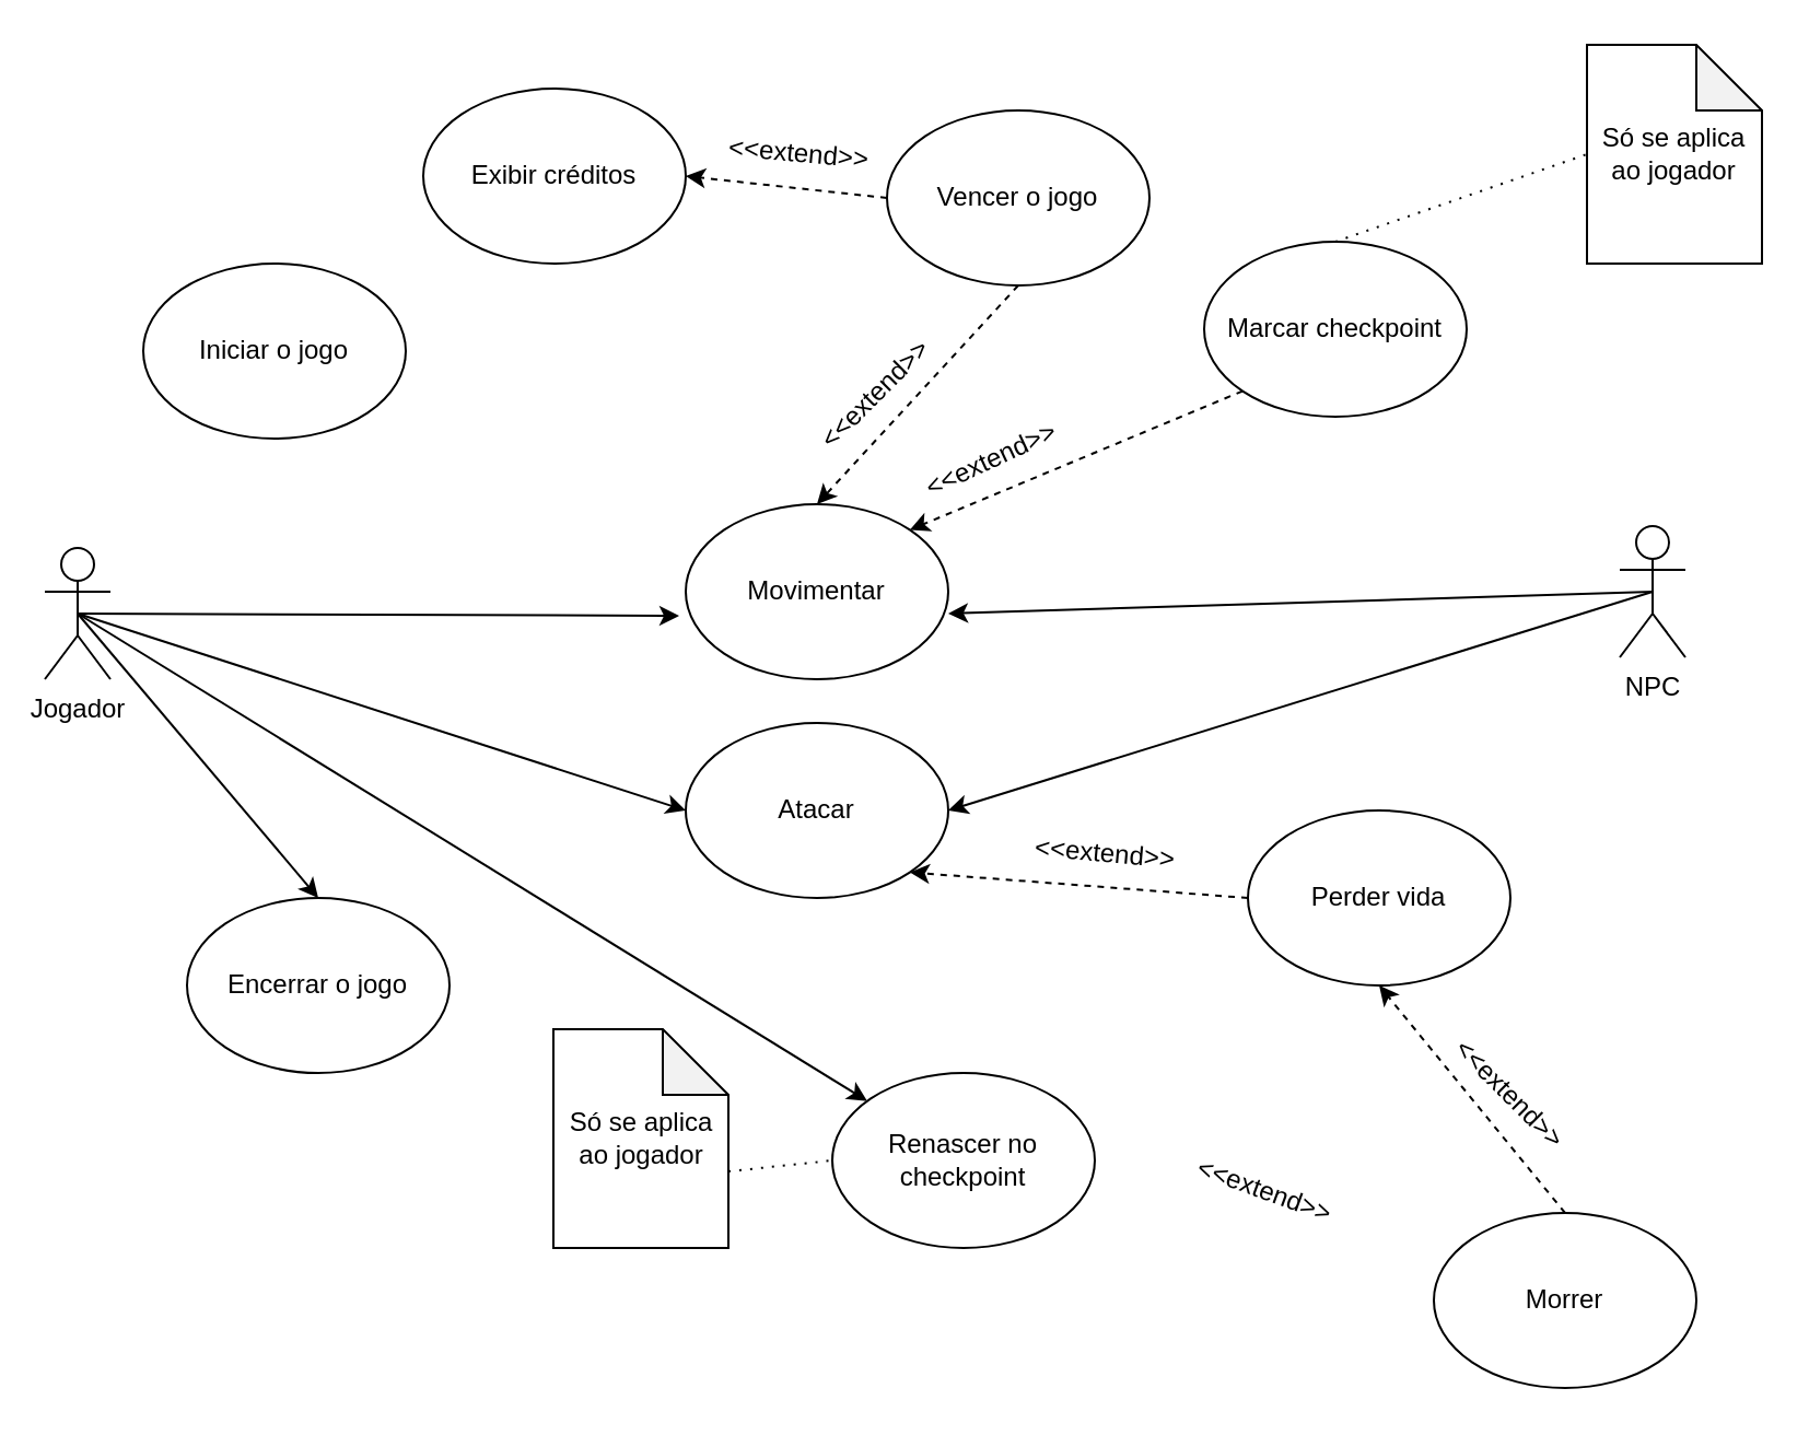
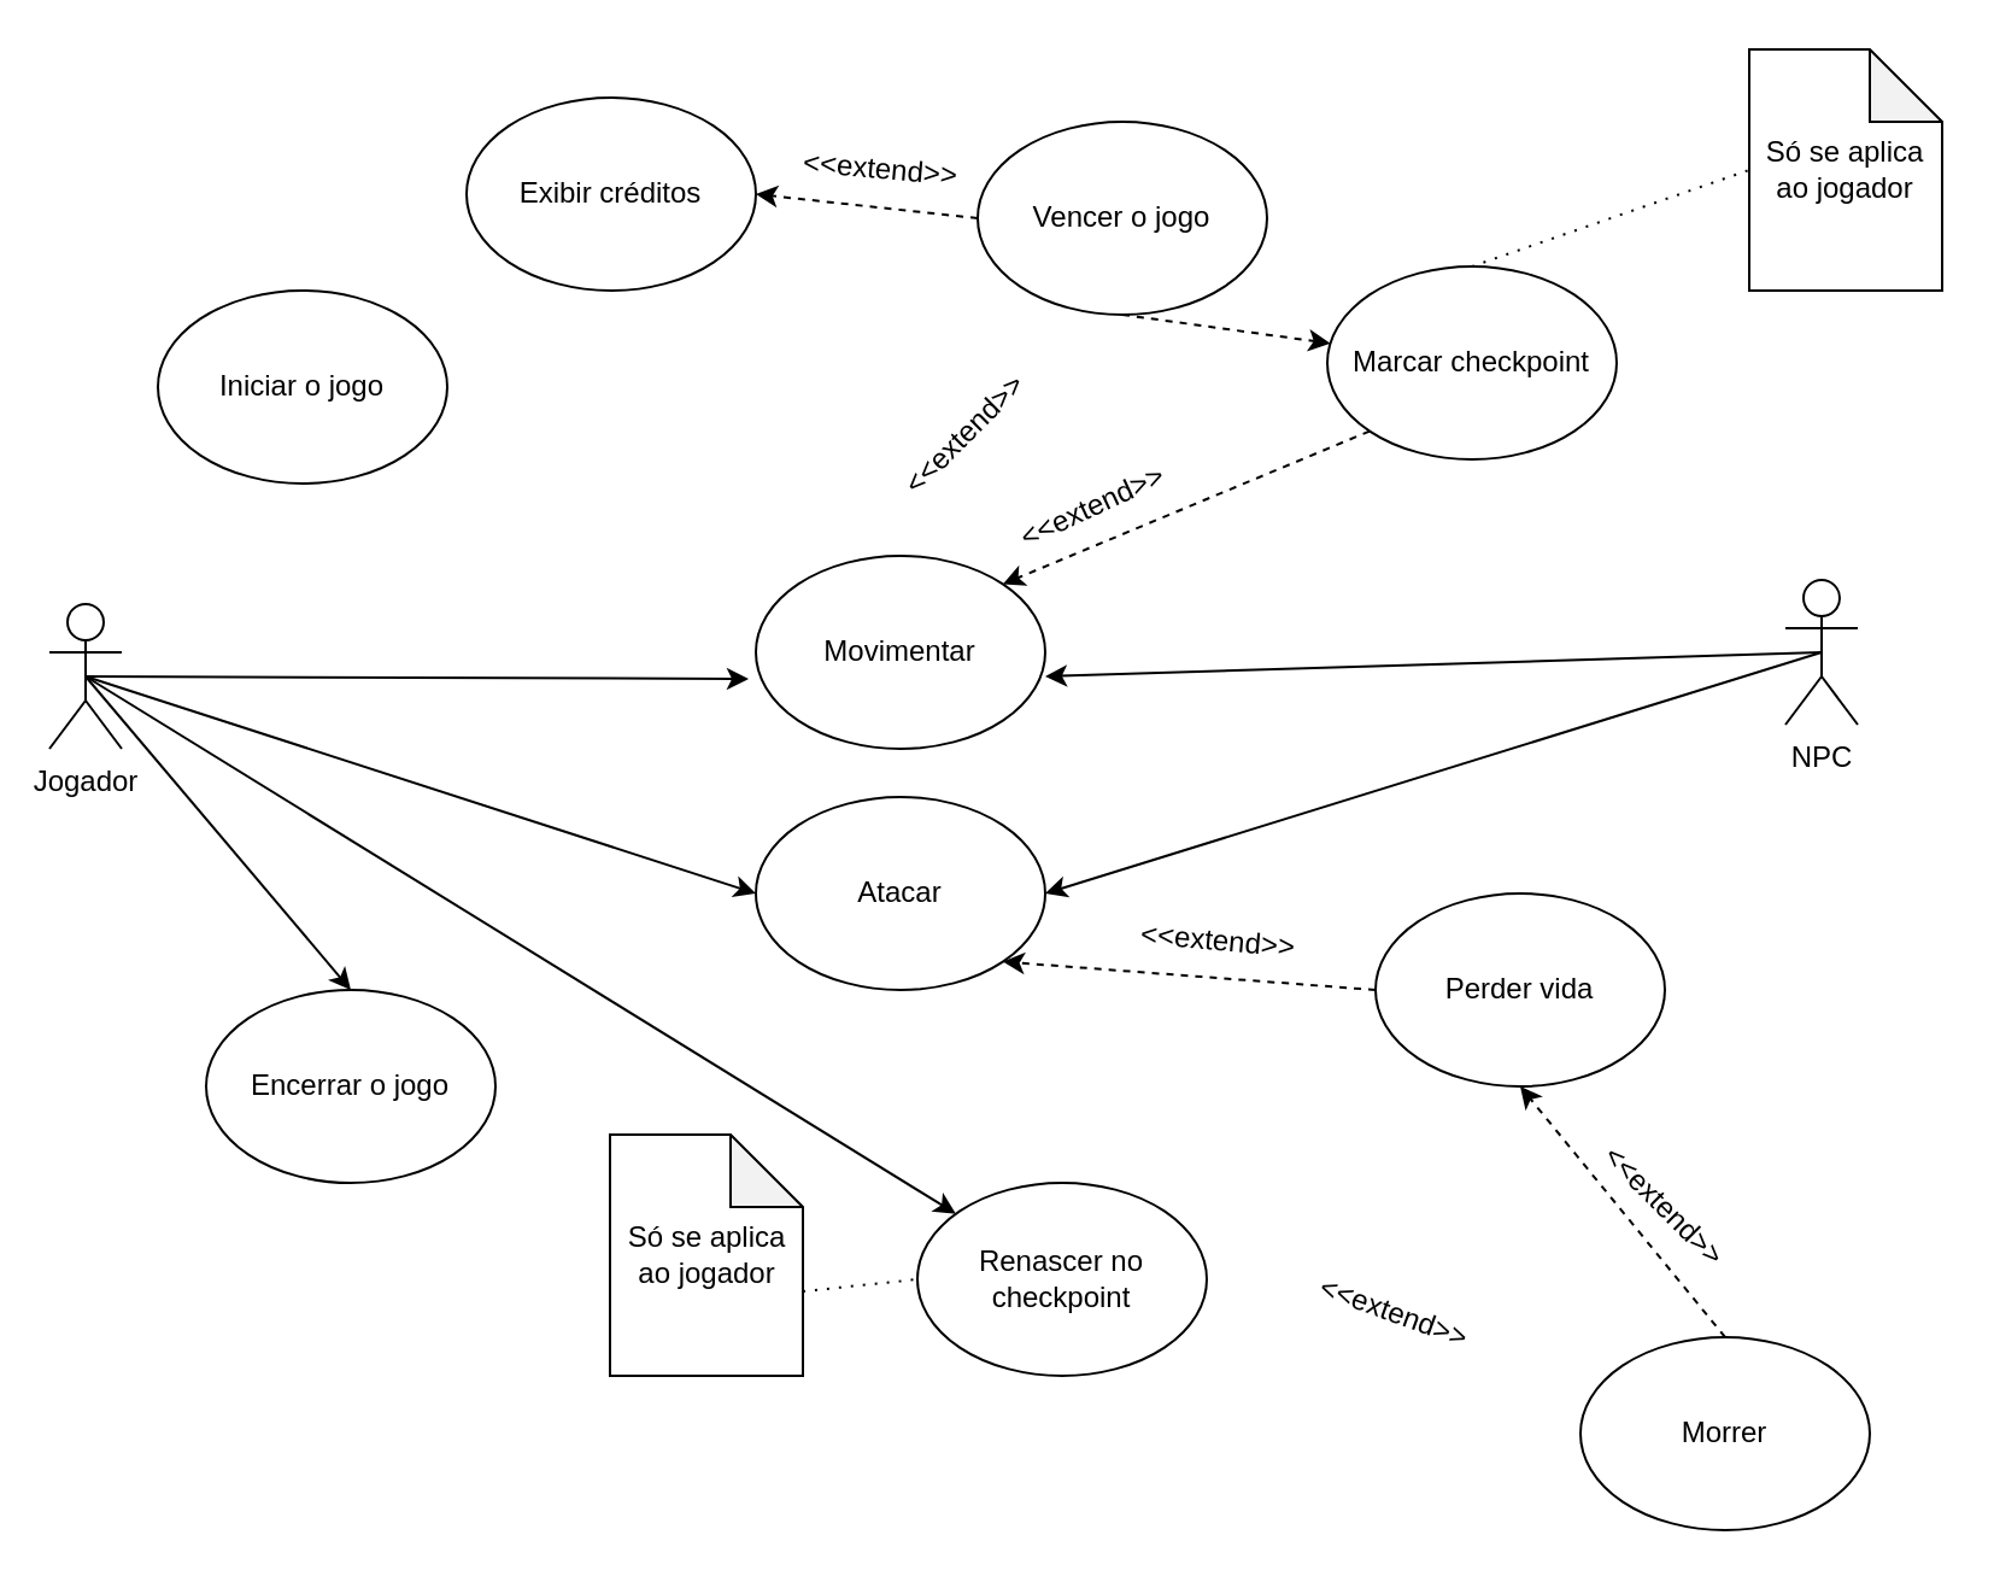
  <mxCell id="0" />
  <mxCell id="1" parent="0" />
  <mxCell id="2" value="Jogador&lt;br&gt;" style="shape=umlActor;verticalLabelPosition=bottom;labelBackgroundColor=#ffffff;verticalAlign=top;html=1;outlineConnect=0;" parent="1" vertex="1"><mxGeometry x="20" y="250" width="30" height="60" as="geometry" /></mxCell>
  <mxCell id="3" value="NPC" style="shape=umlActor;verticalLabelPosition=bottom;labelBackgroundColor=#ffffff;verticalAlign=top;html=1;outlineConnect=0;" parent="1" vertex="1"><mxGeometry x="740" y="240" width="30" height="60" as="geometry" /></mxCell>
  <mxCell id="4" value="Iniciar o jogo" style="ellipse;whiteSpace=wrap;html=1;" parent="1" vertex="1"><mxGeometry x="65" y="120" width="120" height="80" as="geometry" /></mxCell>
  <mxCell id="5" value="Encerrar o jogo" style="ellipse;whiteSpace=wrap;html=1;" parent="1" vertex="1"><mxGeometry x="85" y="410" width="120" height="80" as="geometry" /></mxCell>
  <mxCell id="6" value="Atacar" style="ellipse;whiteSpace=wrap;html=1;" parent="1" vertex="1"><mxGeometry x="313" y="330" width="120" height="80" as="geometry" /></mxCell>
  <mxCell id="7" value="Movimentar" style="ellipse;whiteSpace=wrap;html=1;" parent="1" vertex="1"><mxGeometry x="313" y="230" width="120" height="80" as="geometry" /></mxCell>
  <mxCell id="8" value="" style="endArrow=classic;html=1;exitX=0.5;exitY=0.5;exitDx=0;exitDy=0;exitPerimeter=0;" parent="1" source="2" target="18" edge="1"><mxGeometry width="50" height="50" relative="1" as="geometry"><mxPoint x="130" y="271" as="sourcePoint" /><mxPoint x="210" y="210" as="targetPoint" /></mxGeometry></mxCell>
  <mxCell id="9" value="" style="endArrow=classic;html=1;exitX=0.5;exitY=0.5;exitDx=0;exitDy=0;exitPerimeter=0;" parent="1" source="2" edge="1"><mxGeometry width="50" height="50" relative="1" as="geometry"><mxPoint x="130" y="281" as="sourcePoint" /><mxPoint x="310" y="281" as="targetPoint" /></mxGeometry></mxCell>
  <mxCell id="10" value="" style="endArrow=classic;html=1;entryX=1;entryY=0.625;entryDx=0;entryDy=0;entryPerimeter=0;exitX=0.5;exitY=0.5;exitDx=0;exitDy=0;exitPerimeter=0;" parent="1" source="3" target="7" edge="1"><mxGeometry width="50" height="50" relative="1" as="geometry"><mxPoint x="620" y="280" as="sourcePoint" /><mxPoint x="440" y="280" as="targetPoint" /></mxGeometry></mxCell>
  <mxCell id="11" value="" style="endArrow=classic;html=1;entryX=0;entryY=0.5;entryDx=0;entryDy=0;exitX=0.5;exitY=0.5;exitDx=0;exitDy=0;exitPerimeter=0;" parent="1" source="2" target="6" edge="1"><mxGeometry width="50" height="50" relative="1" as="geometry"><mxPoint x="122" y="300" as="sourcePoint" /><mxPoint x="301.5" y="299.5" as="targetPoint" /></mxGeometry></mxCell>
  <mxCell id="12" value="" style="endArrow=classic;html=1;entryX=1;entryY=0.5;entryDx=0;entryDy=0;exitX=0.5;exitY=0.5;exitDx=0;exitDy=0;exitPerimeter=0;" parent="1" source="3" target="6" edge="1"><mxGeometry width="50" height="50" relative="1" as="geometry"><mxPoint x="620" y="290" as="sourcePoint" /><mxPoint x="450" y="390" as="targetPoint" /></mxGeometry></mxCell>
  <mxCell id="13" value="" style="endArrow=classic;html=1;entryX=0.5;entryY=0;entryDx=0;entryDy=0;exitX=0.5;exitY=0.5;exitDx=0;exitDy=0;exitPerimeter=0;" parent="1" source="2" target="5" edge="1"><mxGeometry width="50" height="50" relative="1" as="geometry"><mxPoint x="120" y="310" as="sourcePoint" /><mxPoint x="298.5" y="430.5" as="targetPoint" /></mxGeometry></mxCell>
  <mxCell id="14" value="Morrer" style="ellipse;whiteSpace=wrap;html=1;" parent="1" vertex="1"><mxGeometry x="655" y="554" width="120" height="80" as="geometry" /></mxCell>
  <mxCell id="15" value="" style="endArrow=classic;dashed=1;html=1;entryX=0.5;entryY=1;entryDx=0;entryDy=0;exitX=0.5;exitY=0;exitDx=0;exitDy=0;startArrow=none;startFill=0;endFill=1;" parent="1" source="14" target="16" edge="1"><mxGeometry width="50" height="50" relative="1" as="geometry"><mxPoint x="640" y="510" as="sourcePoint" /><mxPoint x="460" y="420" as="targetPoint" /></mxGeometry></mxCell>
  <mxCell id="16" value="Perder vida" style="ellipse;whiteSpace=wrap;html=1;" parent="1" vertex="1"><mxGeometry x="570" y="370" width="120" height="80" as="geometry" /></mxCell>
  <mxCell id="17" value="" style="endArrow=classic;dashed=1;html=1;entryX=1;entryY=1;entryDx=0;entryDy=0;exitX=0;exitY=0.5;exitDx=0;exitDy=0;startArrow=none;startFill=0;endFill=1;" parent="1" source="16" target="6" edge="1"><mxGeometry width="50" height="50" relative="1" as="geometry"><mxPoint x="570" y="475" as="sourcePoint" /><mxPoint x="443" y="385" as="targetPoint" /></mxGeometry></mxCell>
  <mxCell id="18" value="Renascer no checkpoint" style="ellipse;whiteSpace=wrap;html=1;" parent="1" vertex="1"><mxGeometry x="380" y="490" width="120" height="80" as="geometry" /></mxCell>
  <mxCell id="19" value="Marcar checkpoint" style="ellipse;whiteSpace=wrap;html=1;" parent="1" vertex="1"><mxGeometry x="550" y="110" width="120" height="80" as="geometry" /></mxCell>
  <mxCell id="20" value="" style="endArrow=classic;dashed=1;html=1;entryX=1;entryY=0;entryDx=0;entryDy=0;exitX=0;exitY=1;exitDx=0;exitDy=0;startArrow=none;startFill=0;endFill=1;" parent="1" source="19" target="7" edge="1"><mxGeometry width="50" height="50" relative="1" as="geometry"><mxPoint x="587.5" y="211.5" as="sourcePoint" /><mxPoint x="432.926" y="199.784" as="targetPoint" /></mxGeometry></mxCell>
  <mxCell id="21" value="Só se aplica ao jogador" style="shape=note;whiteSpace=wrap;html=1;backgroundOutline=1;darkOpacity=0.05;" parent="1" vertex="1"><mxGeometry x="725" y="20" width="80" height="100" as="geometry" /></mxCell>
  <mxCell id="22" value="" style="endArrow=none;dashed=1;html=1;entryX=0;entryY=0.5;entryDx=0;entryDy=0;entryPerimeter=0;dashPattern=1 4;exitX=0.5;exitY=0;exitDx=0;exitDy=0;" parent="1" source="19" target="21" edge="1"><mxGeometry width="50" height="50" relative="1" as="geometry"><mxPoint x="600" y="70" as="sourcePoint" /><mxPoint x="680" y="70" as="targetPoint" /></mxGeometry></mxCell>
  <mxCell id="23" value="Vencer o jogo" style="ellipse;whiteSpace=wrap;html=1;" parent="1" vertex="1"><mxGeometry x="405" y="50" width="120" height="80" as="geometry" /></mxCell>
- <mxCell id="24" value="" style="endArrow=classic;dashed=1;html=1;entryX=0.5;entryY=0;entryDx=0;entryDy=0;exitX=0.5;exitY=1;exitDx=0;exitDy=0;startArrow=none;startFill=0;endFill=1;" parent="1" source="23" target="7" edge="1"><mxGeometry width="50" height="50" relative="1" as="geometry"><mxPoint x="465.074" y="148.284" as="sourcePoint" /><mxPoint x="312.926" y="211.716" as="targetPoint" /></mxGeometry></mxCell>
+ <mxCell id="24" value="" style="endArrow=classic;dashed=1;html=1;exitX=0.5;exitY=1;exitDx=0;exitDy=0;startArrow=none;startFill=0;endFill=1;" parent="1" source="23" target="19" edge="1"><mxGeometry width="50" height="50" relative="1" as="geometry"><mxPoint x="465.074" y="148.284" as="sourcePoint" /><mxPoint x="312.926" y="211.716" as="targetPoint" /></mxGeometry></mxCell>
  <mxCell id="25" value="Exibir créditos" style="ellipse;whiteSpace=wrap;html=1;" parent="1" vertex="1"><mxGeometry x="193" y="40" width="120" height="80" as="geometry" /></mxCell>
  <mxCell id="26" value="" style="endArrow=classic;dashed=1;html=1;exitX=0;exitY=0.5;exitDx=0;exitDy=0;startArrow=none;startFill=0;endFill=1;entryX=1;entryY=0.5;entryDx=0;entryDy=0;" parent="1" source="23" target="25" edge="1"><mxGeometry width="50" height="50" relative="1" as="geometry"><mxPoint x="405" y="110" as="sourcePoint" /><mxPoint x="375" y="140" as="targetPoint" /></mxGeometry></mxCell>
  <mxCell id="27" value="Só se aplica ao jogador" style="shape=note;whiteSpace=wrap;html=1;backgroundOutline=1;darkOpacity=0.05;" parent="1" vertex="1"><mxGeometry x="252.5" y="470" width="80" height="100" as="geometry" /></mxCell>
  <mxCell id="28" value="" style="endArrow=none;dashed=1;html=1;entryX=0;entryY=0.5;entryDx=0;entryDy=0;dashPattern=1 4;exitX=0;exitY=0;exitDx=80;exitDy=65;exitPerimeter=0;" parent="1" source="27" target="18" edge="1"><mxGeometry width="50" height="50" relative="1" as="geometry"><mxPoint x="361" y="490" as="sourcePoint" /><mxPoint x="476" y="450" as="targetPoint" /></mxGeometry></mxCell>
  <mxCell id="29" value="&amp;lt;&amp;lt;extend&amp;gt;&amp;gt;" style="text;html=1;strokeColor=none;fillColor=none;align=center;verticalAlign=middle;whiteSpace=wrap;rounded=0;rotation=5;" vertex="1" parent="1"><mxGeometry x="485" y="380" width="40" height="20" as="geometry" /></mxCell>
  <mxCell id="30" value="&amp;lt;&amp;lt;extend&amp;gt;&amp;gt;" style="text;html=1;strokeColor=none;fillColor=none;align=center;verticalAlign=middle;whiteSpace=wrap;rounded=0;rotation=-25;" vertex="1" parent="1"><mxGeometry x="433" y="200" width="40" height="20" as="geometry" /></mxCell>
  <mxCell id="31" value="&amp;lt;&amp;lt;extend&amp;gt;&amp;gt;" style="text;html=1;strokeColor=none;fillColor=none;align=center;verticalAlign=middle;whiteSpace=wrap;rounded=0;rotation=-45;" vertex="1" parent="1"><mxGeometry x="380" y="170" width="40" height="20" as="geometry" /></mxCell>
  <mxCell id="32" value="&amp;lt;&amp;lt;extend&amp;gt;&amp;gt;" style="text;html=1;strokeColor=none;fillColor=none;align=center;verticalAlign=middle;whiteSpace=wrap;rounded=0;rotation=45;" vertex="1" parent="1"><mxGeometry x="670" y="490" width="40" height="20" as="geometry" /></mxCell>
  <mxCell id="33" value="&amp;lt;&amp;lt;extend&amp;gt;&amp;gt;" style="text;html=1;strokeColor=none;fillColor=none;align=center;verticalAlign=middle;whiteSpace=wrap;rounded=0;rotation=20;" vertex="1" parent="1"><mxGeometry x="557.5" y="534" width="40" height="20" as="geometry" /></mxCell>
  <mxCell id="34" value="&amp;lt;&amp;lt;extend&amp;gt;&amp;gt;" style="text;html=1;strokeColor=none;fillColor=none;align=center;verticalAlign=middle;whiteSpace=wrap;rounded=0;rotation=5;" vertex="1" parent="1"><mxGeometry x="345" y="60" width="40" height="20" as="geometry" /></mxCell>
